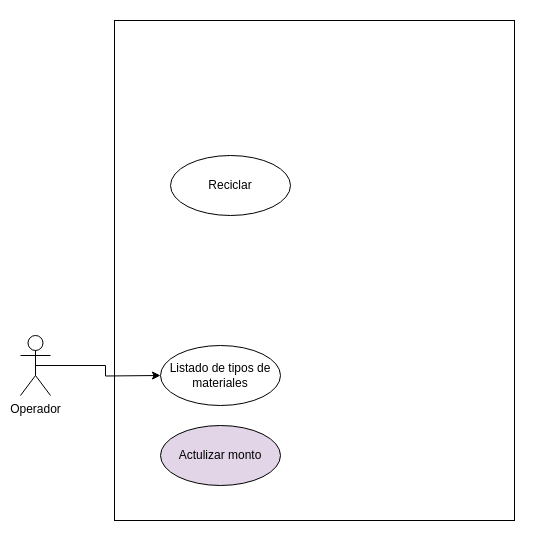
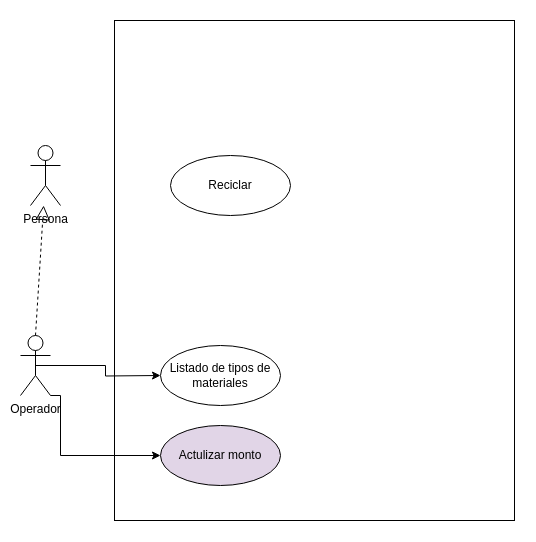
  <mxCell id="0" />
  <mxCell id="1" parent="0" />
  <mxCell id="2" value="" style="rounded=0;whiteSpace=wrap;html=1;movable=0;resizable=0;rotatable=0;deletable=0;editable=0;locked=1;connectable=0;" parent="1" vertex="1"><mxGeometry x="114" y="20" width="400" height="500" as="geometry" /></mxCell>
+ <mxCell id="3" value="Persona" style="shape=umlActor;verticalLabelPosition=bottom;verticalAlign=top;html=1;outlineConnect=0;" parent="1" vertex="1"><mxGeometry x="30" y="145" width="30" height="60" as="geometry" /></mxCell>
  <mxCell id="4" value="Reciclar" style="ellipse;whiteSpace=wrap;html=1;" parent="1" vertex="1"><mxGeometry x="170" y="155" width="120" height="60" as="geometry" /></mxCell>
  <mxCell id="5" style="edgeStyle=orthogonalEdgeStyle;rounded=0;orthogonalLoop=1;jettySize=auto;html=1;exitX=0.5;exitY=0.5;exitDx=0;exitDy=0;exitPerimeter=0;" parent="1" source="7" edge="1"><mxGeometry relative="1" as="geometry"><mxPoint x="160" y="375" as="targetPoint" /></mxGeometry></mxCell>
+ <mxCell id="6" style="edgeStyle=orthogonalEdgeStyle;rounded=0;orthogonalLoop=1;jettySize=auto;html=1;exitX=1;exitY=1;exitDx=0;exitDy=0;exitPerimeter=0;entryX=0;entryY=0.5;entryDx=0;entryDy=0;" parent="1" source="7" target="9" edge="1"><mxGeometry relative="1" as="geometry"><Array as="points"><mxPoint x="60" y="395" /><mxPoint x="60" y="455" /></Array></mxGeometry></mxCell>
  <mxCell id="7" value="Operador" style="shape=umlActor;verticalLabelPosition=bottom;verticalAlign=top;html=1;outlineConnect=0;" parent="1" vertex="1"><mxGeometry x="20" y="335" width="30" height="60" as="geometry" /></mxCell>
  <mxCell id="8" value="Listado de tipos de materiales" style="ellipse;whiteSpace=wrap;html=1;" parent="1" vertex="1"><mxGeometry x="160" y="345" width="120" height="60" as="geometry" /></mxCell>
  <mxCell id="9" value="Actulizar monto" style="ellipse;whiteSpace=wrap;html=1;fillColor=#e1d5e7;" parent="1" vertex="1"><mxGeometry x="160" y="425" width="120" height="60" as="geometry" /></mxCell>
+ <mxCell id="10" value="" style="endArrow=block;dashed=1;endFill=0;endSize=12;html=1;rounded=0;exitX=0.5;exitY=0;exitDx=0;exitDy=0;exitPerimeter=0;" parent="1" source="7" target="3" edge="1"><mxGeometry width="160" relative="1" as="geometry"><mxPoint x="-80" y="305" as="sourcePoint" /><mxPoint x="80" y="305" as="targetPoint" /></mxGeometry></mxCell>
